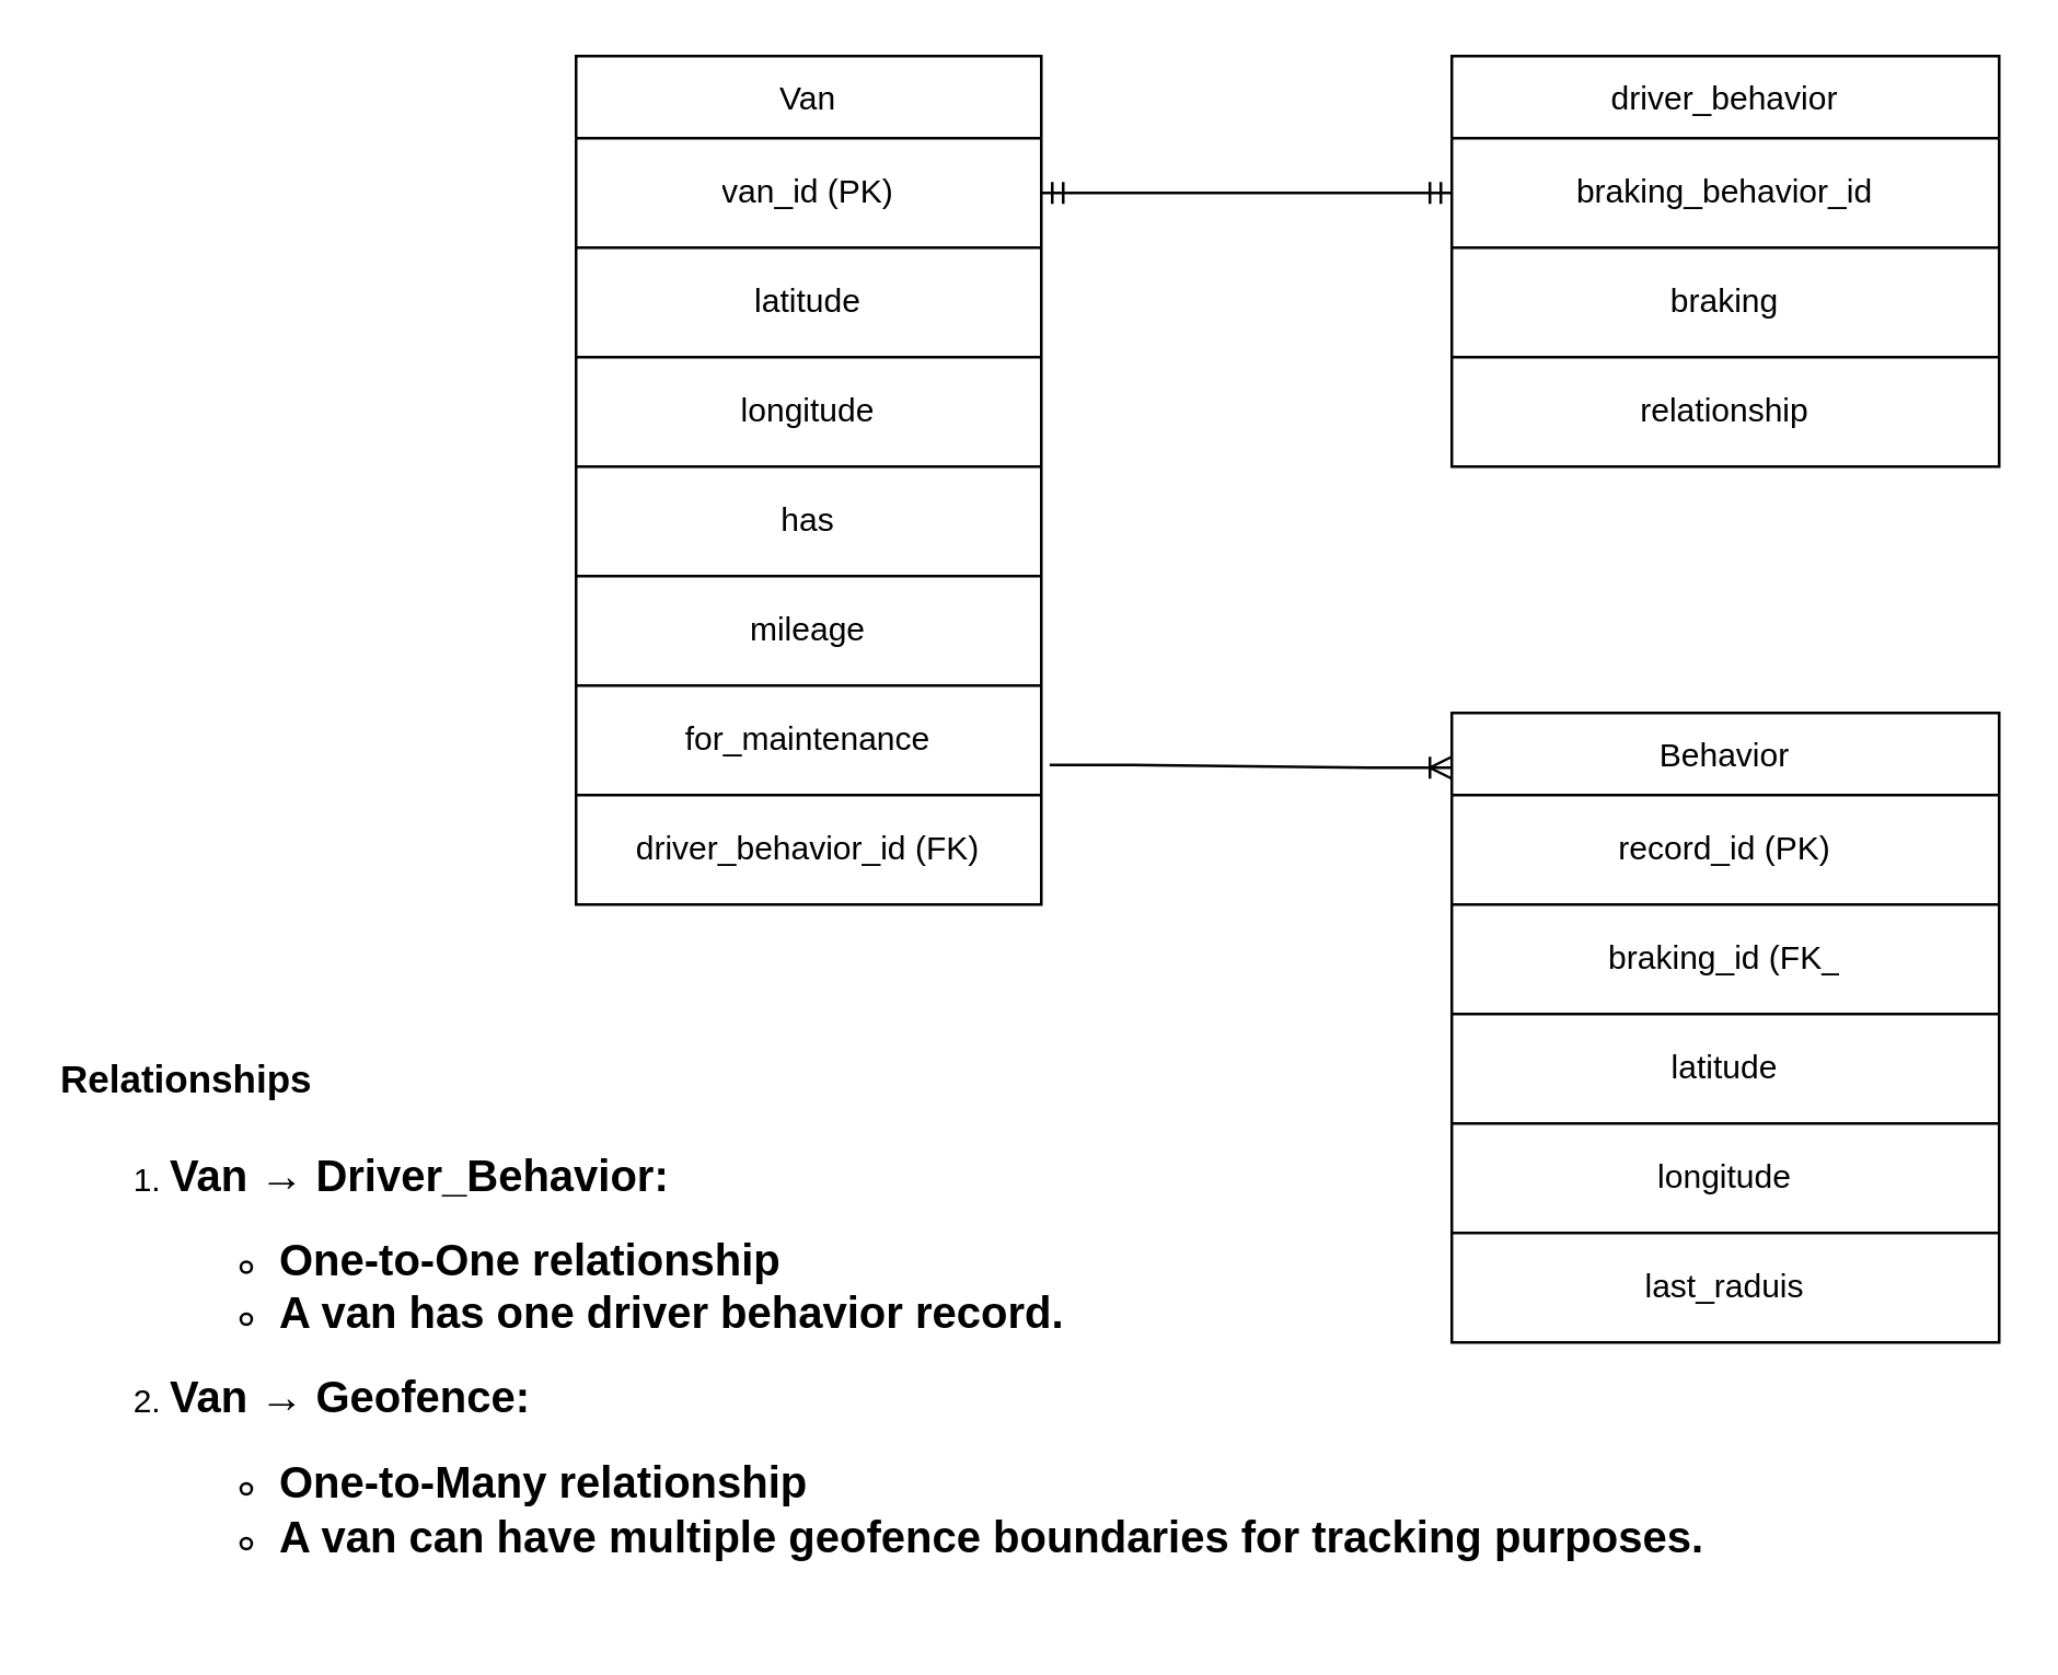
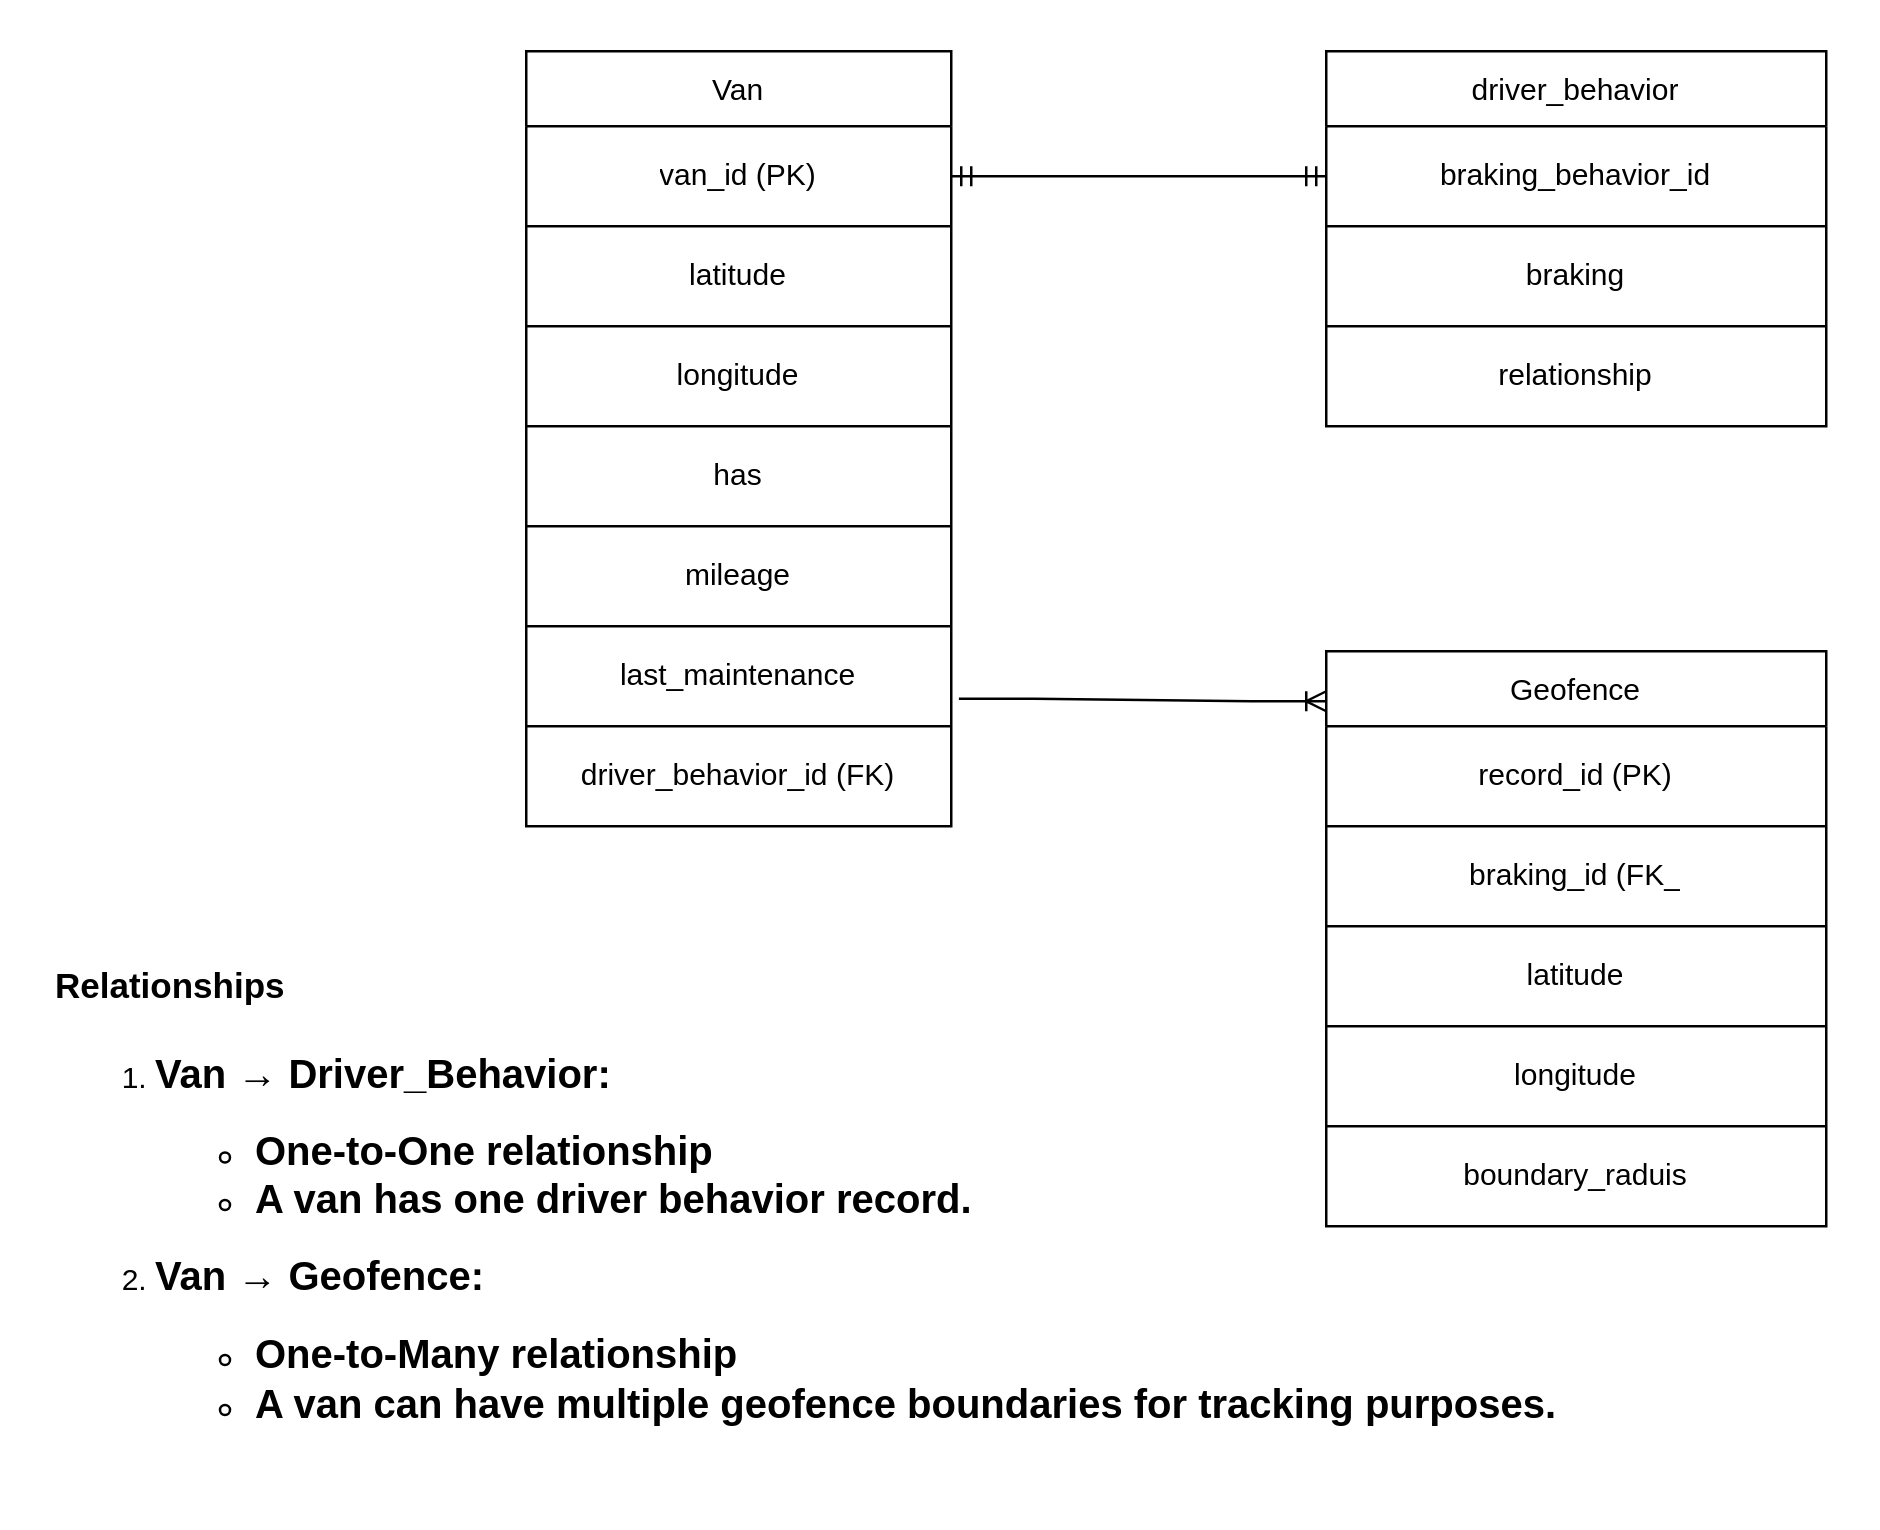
  <mxCell id="0" />
  <mxCell id="1" parent="0" />
  <mxCell id="2" value="Van" style="shape=table;startSize=30;container=1;collapsible=0;childLayout=tableLayout;" vertex="1" parent="1"><mxGeometry x="210" y="20" width="170" height="310" as="geometry" /></mxCell>
  <mxCell id="3" value="" style="shape=tableRow;horizontal=0;startSize=0;swimlaneHead=0;swimlaneBody=0;strokeColor=inherit;top=0;left=0;bottom=0;right=0;collapsible=0;dropTarget=0;fillColor=none;points=[[0,0.5],[1,0.5]];portConstraint=eastwest;" vertex="1" parent="2"><mxGeometry y="30" width="170" height="40" as="geometry" /></mxCell>
  <mxCell id="4" value="van_id (PK)" style="shape=partialRectangle;html=1;whiteSpace=wrap;connectable=0;strokeColor=inherit;overflow=hidden;fillColor=none;top=0;left=0;bottom=0;right=0;pointerEvents=1;" vertex="1" parent="3"><mxGeometry width="170" height="40" as="geometry"><mxRectangle width="170" height="40" as="alternateBounds" /></mxGeometry></mxCell>
  <mxCell id="5" value="" style="shape=tableRow;horizontal=0;startSize=0;swimlaneHead=0;swimlaneBody=0;strokeColor=inherit;top=0;left=0;bottom=0;right=0;collapsible=0;dropTarget=0;fillColor=none;points=[[0,0.5],[1,0.5]];portConstraint=eastwest;" vertex="1" parent="2"><mxGeometry y="70" width="170" height="40" as="geometry" /></mxCell>
  <mxCell id="6" value="latitude" style="shape=partialRectangle;html=1;whiteSpace=wrap;connectable=0;strokeColor=inherit;overflow=hidden;fillColor=none;top=0;left=0;bottom=0;right=0;pointerEvents=1;" vertex="1" parent="5"><mxGeometry width="170" height="40" as="geometry"><mxRectangle width="170" height="40" as="alternateBounds" /></mxGeometry></mxCell>
  <mxCell id="7" value="" style="shape=tableRow;horizontal=0;startSize=0;swimlaneHead=0;swimlaneBody=0;strokeColor=inherit;top=0;left=0;bottom=0;right=0;collapsible=0;dropTarget=0;fillColor=none;points=[[0,0.5],[1,0.5]];portConstraint=eastwest;" vertex="1" parent="2"><mxGeometry y="110" width="170" height="40" as="geometry" /></mxCell>
  <mxCell id="8" value="longitude" style="shape=partialRectangle;html=1;whiteSpace=wrap;connectable=0;strokeColor=inherit;overflow=hidden;fillColor=none;top=0;left=0;bottom=0;right=0;pointerEvents=1;" vertex="1" parent="7"><mxGeometry width="170" height="40" as="geometry"><mxRectangle width="170" height="40" as="alternateBounds" /></mxGeometry></mxCell>
  <mxCell id="9" value="" style="shape=tableRow;horizontal=0;startSize=0;swimlaneHead=0;swimlaneBody=0;strokeColor=inherit;top=0;left=0;bottom=0;right=0;collapsible=0;dropTarget=0;fillColor=none;points=[[0,0.5],[1,0.5]];portConstraint=eastwest;" vertex="1" parent="2"><mxGeometry y="150" width="170" height="40" as="geometry" /></mxCell>
  <mxCell id="10" value="has" style="shape=partialRectangle;html=1;whiteSpace=wrap;connectable=0;strokeColor=inherit;overflow=hidden;fillColor=none;top=0;left=0;bottom=0;right=0;pointerEvents=1;" vertex="1" parent="9"><mxGeometry width="170" height="40" as="geometry"><mxRectangle width="170" height="40" as="alternateBounds" /></mxGeometry></mxCell>
  <mxCell id="11" value="" style="shape=tableRow;horizontal=0;startSize=0;swimlaneHead=0;swimlaneBody=0;strokeColor=inherit;top=0;left=0;bottom=0;right=0;collapsible=0;dropTarget=0;fillColor=none;points=[[0,0.5],[1,0.5]];portConstraint=eastwest;" vertex="1" parent="2"><mxGeometry y="190" width="170" height="40" as="geometry" /></mxCell>
  <mxCell id="12" value="mileage" style="shape=partialRectangle;html=1;whiteSpace=wrap;connectable=0;strokeColor=inherit;overflow=hidden;fillColor=none;top=0;left=0;bottom=0;right=0;pointerEvents=1;" vertex="1" parent="11"><mxGeometry width="170" height="40" as="geometry"><mxRectangle width="170" height="40" as="alternateBounds" /></mxGeometry></mxCell>
  <mxCell id="13" value="" style="shape=tableRow;horizontal=0;startSize=0;swimlaneHead=0;swimlaneBody=0;strokeColor=inherit;top=0;left=0;bottom=0;right=0;collapsible=0;dropTarget=0;fillColor=none;points=[[0,0.5],[1,0.5]];portConstraint=eastwest;" vertex="1" parent="2"><mxGeometry y="230" width="170" height="40" as="geometry" /></mxCell>
- <mxCell id="14" value="for_maintenance" style="shape=partialRectangle;html=1;whiteSpace=wrap;connectable=0;strokeColor=inherit;overflow=hidden;fillColor=none;top=0;left=0;bottom=0;right=0;pointerEvents=1;" vertex="1" parent="13"><mxGeometry width="170" height="40" as="geometry"><mxRectangle width="170" height="40" as="alternateBounds" /></mxGeometry></mxCell>
+ <mxCell id="14" value="last_maintenance" style="shape=partialRectangle;html=1;whiteSpace=wrap;connectable=0;strokeColor=inherit;overflow=hidden;fillColor=none;top=0;left=0;bottom=0;right=0;pointerEvents=1;" vertex="1" parent="13"><mxGeometry width="170" height="40" as="geometry"><mxRectangle width="170" height="40" as="alternateBounds" /></mxGeometry></mxCell>
  <mxCell id="15" value="" style="shape=tableRow;horizontal=0;startSize=0;swimlaneHead=0;swimlaneBody=0;strokeColor=inherit;top=0;left=0;bottom=0;right=0;collapsible=0;dropTarget=0;fillColor=none;points=[[0,0.5],[1,0.5]];portConstraint=eastwest;" vertex="1" parent="2"><mxGeometry y="270" width="170" height="40" as="geometry" /></mxCell>
  <mxCell id="16" value="driver_behavior_id (FK)" style="shape=partialRectangle;html=1;whiteSpace=wrap;connectable=0;strokeColor=inherit;overflow=hidden;fillColor=none;top=0;left=0;bottom=0;right=0;pointerEvents=1;" vertex="1" parent="15"><mxGeometry width="170" height="40" as="geometry"><mxRectangle width="170" height="40" as="alternateBounds" /></mxGeometry></mxCell>
  <mxCell id="17" value="driver_behavior" style="shape=table;startSize=30;container=1;collapsible=0;childLayout=tableLayout;" vertex="1" parent="1"><mxGeometry x="530" y="20" width="200" height="150" as="geometry" /></mxCell>
  <mxCell id="18" value="" style="shape=tableRow;horizontal=0;startSize=0;swimlaneHead=0;swimlaneBody=0;strokeColor=inherit;top=0;left=0;bottom=0;right=0;collapsible=0;dropTarget=0;fillColor=none;points=[[0,0.5],[1,0.5]];portConstraint=eastwest;" vertex="1" parent="17"><mxGeometry y="30" width="200" height="40" as="geometry" /></mxCell>
  <mxCell id="19" value="braking_behavior_id" style="shape=partialRectangle;html=1;whiteSpace=wrap;connectable=0;strokeColor=inherit;overflow=hidden;fillColor=none;top=0;left=0;bottom=0;right=0;pointerEvents=1;" vertex="1" parent="18"><mxGeometry width="200" height="40" as="geometry"><mxRectangle width="200" height="40" as="alternateBounds" /></mxGeometry></mxCell>
  <mxCell id="20" value="" style="shape=tableRow;horizontal=0;startSize=0;swimlaneHead=0;swimlaneBody=0;strokeColor=inherit;top=0;left=0;bottom=0;right=0;collapsible=0;dropTarget=0;fillColor=none;points=[[0,0.5],[1,0.5]];portConstraint=eastwest;" vertex="1" parent="17"><mxGeometry y="70" width="200" height="40" as="geometry" /></mxCell>
  <mxCell id="21" value="braking" style="shape=partialRectangle;html=1;whiteSpace=wrap;connectable=0;strokeColor=inherit;overflow=hidden;fillColor=none;top=0;left=0;bottom=0;right=0;pointerEvents=1;" vertex="1" parent="20"><mxGeometry width="200" height="40" as="geometry"><mxRectangle width="200" height="40" as="alternateBounds" /></mxGeometry></mxCell>
  <mxCell id="22" value="" style="shape=tableRow;horizontal=0;startSize=0;swimlaneHead=0;swimlaneBody=0;strokeColor=inherit;top=0;left=0;bottom=0;right=0;collapsible=0;dropTarget=0;fillColor=none;points=[[0,0.5],[1,0.5]];portConstraint=eastwest;" vertex="1" parent="17"><mxGeometry y="110" width="200" height="40" as="geometry" /></mxCell>
  <mxCell id="23" value="relationship" style="shape=partialRectangle;html=1;whiteSpace=wrap;connectable=0;strokeColor=inherit;overflow=hidden;fillColor=none;top=0;left=0;bottom=0;right=0;pointerEvents=1;" vertex="1" parent="22"><mxGeometry width="200" height="40" as="geometry"><mxRectangle width="200" height="40" as="alternateBounds" /></mxGeometry></mxCell>
- <mxCell id="24" value="Behavior" style="shape=table;startSize=30;container=1;collapsible=0;childLayout=tableLayout;" vertex="1" parent="1"><mxGeometry x="530" y="260" width="200" height="230" as="geometry" /></mxCell>
+ <mxCell id="24" value="Geofence" style="shape=table;startSize=30;container=1;collapsible=0;childLayout=tableLayout;" vertex="1" parent="1"><mxGeometry x="530" y="260" width="200" height="230" as="geometry" /></mxCell>
  <mxCell id="25" value="" style="shape=tableRow;horizontal=0;startSize=0;swimlaneHead=0;swimlaneBody=0;strokeColor=inherit;top=0;left=0;bottom=0;right=0;collapsible=0;dropTarget=0;fillColor=none;points=[[0,0.5],[1,0.5]];portConstraint=eastwest;" vertex="1" parent="24"><mxGeometry y="30" width="200" height="40" as="geometry" /></mxCell>
  <mxCell id="26" value="record_id (PK)" style="shape=partialRectangle;html=1;whiteSpace=wrap;connectable=0;strokeColor=inherit;overflow=hidden;fillColor=none;top=0;left=0;bottom=0;right=0;pointerEvents=1;" vertex="1" parent="25"><mxGeometry width="200" height="40" as="geometry"><mxRectangle width="200" height="40" as="alternateBounds" /></mxGeometry></mxCell>
  <mxCell id="27" value="" style="shape=tableRow;horizontal=0;startSize=0;swimlaneHead=0;swimlaneBody=0;strokeColor=inherit;top=0;left=0;bottom=0;right=0;collapsible=0;dropTarget=0;fillColor=none;points=[[0,0.5],[1,0.5]];portConstraint=eastwest;" vertex="1" parent="24"><mxGeometry y="70" width="200" height="40" as="geometry" /></mxCell>
  <mxCell id="28" value="braking_id (FK_" style="shape=partialRectangle;html=1;whiteSpace=wrap;connectable=0;strokeColor=inherit;overflow=hidden;fillColor=none;top=0;left=0;bottom=0;right=0;pointerEvents=1;" vertex="1" parent="27"><mxGeometry width="200" height="40" as="geometry"><mxRectangle width="200" height="40" as="alternateBounds" /></mxGeometry></mxCell>
  <mxCell id="29" value="" style="shape=tableRow;horizontal=0;startSize=0;swimlaneHead=0;swimlaneBody=0;strokeColor=inherit;top=0;left=0;bottom=0;right=0;collapsible=0;dropTarget=0;fillColor=none;points=[[0,0.5],[1,0.5]];portConstraint=eastwest;" vertex="1" parent="24"><mxGeometry y="110" width="200" height="40" as="geometry" /></mxCell>
  <mxCell id="30" value="latitude" style="shape=partialRectangle;html=1;whiteSpace=wrap;connectable=0;strokeColor=inherit;overflow=hidden;fillColor=none;top=0;left=0;bottom=0;right=0;pointerEvents=1;" vertex="1" parent="29"><mxGeometry width="200" height="40" as="geometry"><mxRectangle width="200" height="40" as="alternateBounds" /></mxGeometry></mxCell>
  <mxCell id="31" value="" style="shape=tableRow;horizontal=0;startSize=0;swimlaneHead=0;swimlaneBody=0;strokeColor=inherit;top=0;left=0;bottom=0;right=0;collapsible=0;dropTarget=0;fillColor=none;points=[[0,0.5],[1,0.5]];portConstraint=eastwest;" vertex="1" parent="24"><mxGeometry y="150" width="200" height="40" as="geometry" /></mxCell>
  <mxCell id="32" value="longitude" style="shape=partialRectangle;html=1;whiteSpace=wrap;connectable=0;strokeColor=inherit;overflow=hidden;fillColor=none;top=0;left=0;bottom=0;right=0;pointerEvents=1;" vertex="1" parent="31"><mxGeometry width="200" height="40" as="geometry"><mxRectangle width="200" height="40" as="alternateBounds" /></mxGeometry></mxCell>
  <mxCell id="33" value="" style="shape=tableRow;horizontal=0;startSize=0;swimlaneHead=0;swimlaneBody=0;strokeColor=inherit;top=0;left=0;bottom=0;right=0;collapsible=0;dropTarget=0;fillColor=none;points=[[0,0.5],[1,0.5]];portConstraint=eastwest;" vertex="1" parent="24"><mxGeometry y="190" width="200" height="40" as="geometry" /></mxCell>
- <mxCell id="34" value="last_raduis" style="shape=partialRectangle;html=1;whiteSpace=wrap;connectable=0;strokeColor=inherit;overflow=hidden;fillColor=none;top=0;left=0;bottom=0;right=0;pointerEvents=1;" vertex="1" parent="33"><mxGeometry width="200" height="40" as="geometry"><mxRectangle width="200" height="40" as="alternateBounds" /></mxGeometry></mxCell>
+ <mxCell id="34" value="boundary_raduis" style="shape=partialRectangle;html=1;whiteSpace=wrap;connectable=0;strokeColor=inherit;overflow=hidden;fillColor=none;top=0;left=0;bottom=0;right=0;pointerEvents=1;" vertex="1" parent="33"><mxGeometry width="200" height="40" as="geometry"><mxRectangle width="200" height="40" as="alternateBounds" /></mxGeometry></mxCell>
  <mxCell id="35" value="" style="edgeStyle=entityRelationEdgeStyle;fontSize=12;html=1;endArrow=ERmandOne;startArrow=ERmandOne;rounded=0;exitX=1;exitY=0.5;exitDx=0;exitDy=0;" edge="1" parent="1" source="3"><mxGeometry width="100" height="100" relative="1" as="geometry"><mxPoint x="430" y="170" as="sourcePoint" /><mxPoint x="530" y="70" as="targetPoint" /></mxGeometry></mxCell>
  <mxCell id="36" value="" style="edgeStyle=entityRelationEdgeStyle;fontSize=12;html=1;endArrow=ERoneToMany;rounded=0;exitX=1.018;exitY=0.725;exitDx=0;exitDy=0;exitPerimeter=0;" edge="1" parent="1" source="13"><mxGeometry width="100" height="100" relative="1" as="geometry"><mxPoint x="390" y="280" as="sourcePoint" /><mxPoint x="530" y="280" as="targetPoint" /></mxGeometry></mxCell>
  <mxCell id="37" value="&lt;h2&gt;&lt;strong&gt;&lt;font style=&quot;font-size: 14px;&quot;&gt;Relationships&lt;/font&gt;&lt;/strong&gt;&lt;/h2&gt;&lt;ol&gt;&lt;li&gt;&lt;p&gt;&lt;b&gt;&lt;font size=&quot;3&quot;&gt;Van → Driver_Behavior:&lt;/font&gt;&lt;/b&gt;&lt;/p&gt;&lt;ul&gt;&lt;li&gt;&lt;b&gt;&lt;font size=&quot;3&quot;&gt;One-to-One relationship&lt;/font&gt;&lt;/b&gt;&lt;/li&gt;&lt;li&gt;&lt;b&gt;&lt;font size=&quot;3&quot;&gt;A van has one driver behavior record.&lt;/font&gt;&lt;/b&gt;&lt;/li&gt;&lt;/ul&gt;&lt;/li&gt;&lt;li&gt;&lt;p&gt;&lt;b&gt;&lt;font size=&quot;3&quot;&gt;Van → Geofence:&lt;/font&gt;&lt;/b&gt;&lt;/p&gt;&lt;ul&gt;&lt;li&gt;&lt;b&gt;&lt;font size=&quot;3&quot;&gt;One-to-Many relationship&lt;/font&gt;&lt;/b&gt;&lt;/li&gt;&lt;li&gt;&lt;b&gt;&lt;font size=&quot;3&quot;&gt;A van can have multiple geofence boundaries for tracking purposes.&lt;/font&gt;&lt;/b&gt;&lt;/li&gt;&lt;/ul&gt;&lt;/li&gt;&lt;/ol&gt;" style="text;html=1;align=left;verticalAlign=middle;resizable=0;points=[];autosize=1;strokeColor=none;fillColor=none;" vertex="1" parent="1"><mxGeometry x="20" y="360" width="620" height="230" as="geometry" /></mxCell>
